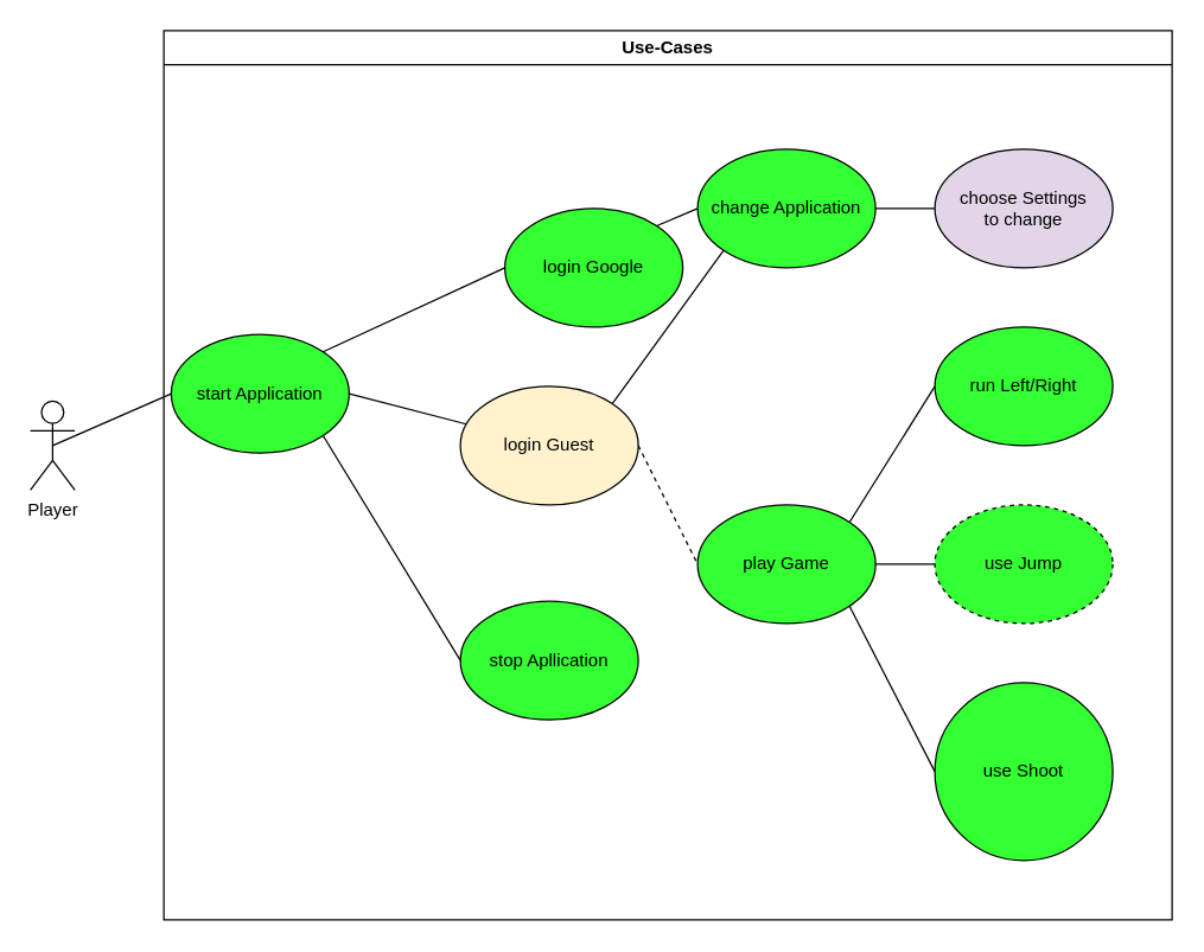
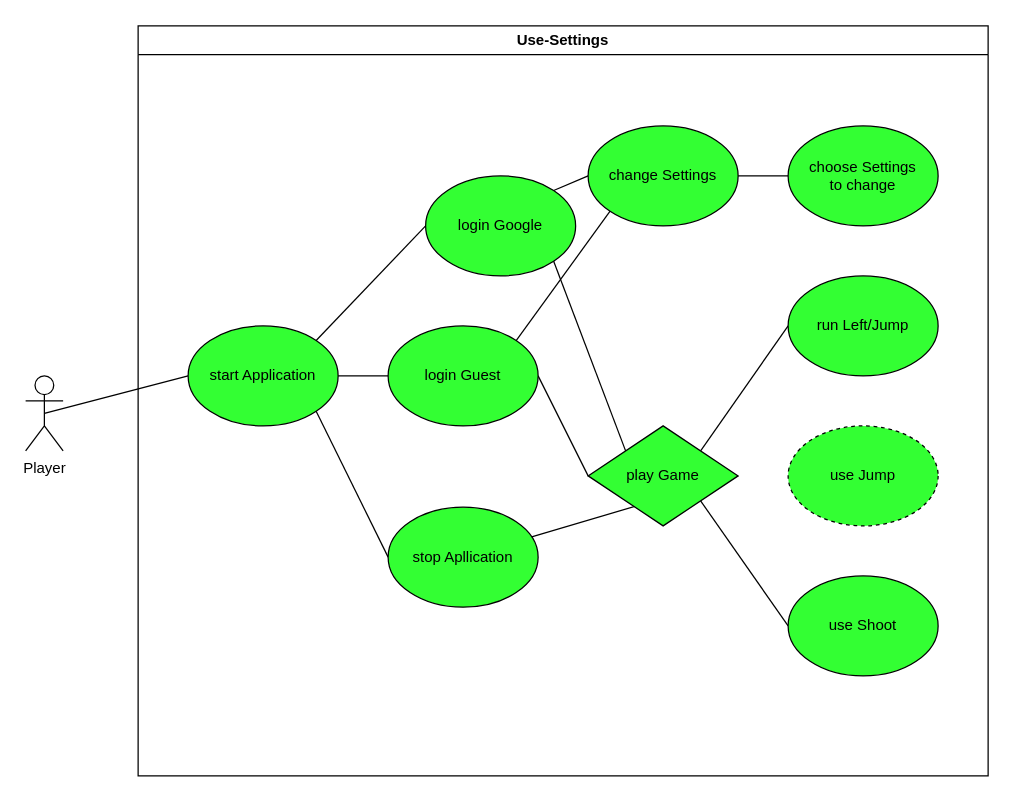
  <mxCell id="0" />
  <mxCell id="1" parent="0" />
  <mxCell id="2" style="rounded=0;orthogonalLoop=1;jettySize=auto;html=1;exitX=0.5;exitY=0.5;exitDx=0;exitDy=0;exitPerimeter=0;entryX=0;entryY=0.5;entryDx=0;entryDy=0;endArrow=none;endFill=0;" parent="1" source="3" target="7" edge="1"><mxGeometry relative="1" as="geometry" /></mxCell>
- <mxCell id="3" value="&lt;div&gt;Player&lt;/div&gt;" style="shape=umlActor;verticalLabelPosition=bottom;labelBackgroundColor=#ffffff;verticalAlign=top;html=1;outlineConnect=0;" parent="1" vertex="1"><mxGeometry x="20" y="270" width="30" height="60" as="geometry" /></mxCell>
- <mxCell id="4" value="Use-Cases" style="swimlane;whiteSpace=wrap" parent="1" vertex="1"><mxGeometry x="110" y="20" width="680" height="600" as="geometry" /></mxCell>
+ <mxCell id="3" value="&lt;div&gt;Player&lt;/div&gt;" style="shape=umlActor;verticalLabelPosition=bottom;labelBackgroundColor=#ffffff;verticalAlign=top;html=1;outlineConnect=0;" parent="1" vertex="1"><mxGeometry x="20" y="300" width="30" height="60" as="geometry" /></mxCell>
+ <mxCell id="4" value="Use-Settings" style="swimlane;whiteSpace=wrap" parent="1" vertex="1"><mxGeometry x="110" y="20" width="680" height="600" as="geometry" /></mxCell>
  <mxCell id="5" style="edgeStyle=none;rounded=0;orthogonalLoop=1;jettySize=auto;html=1;exitX=1;exitY=0.5;exitDx=0;exitDy=0;endArrow=none;endFill=0;" parent="4" source="7" target="14" edge="1"><mxGeometry relative="1" as="geometry" /></mxCell>
  <mxCell id="6" style="edgeStyle=none;rounded=0;orthogonalLoop=1;jettySize=auto;html=1;exitX=1;exitY=1;exitDx=0;exitDy=0;entryX=0;entryY=0.5;entryDx=0;entryDy=0;endArrow=none;endFill=0;" parent="4" source="7" target="15" edge="1"><mxGeometry relative="1" as="geometry" /></mxCell>
- <mxCell id="7" value="start Application" style="ellipse;whiteSpace=wrap;html=1;fillColor=#33FF33;" parent="4" vertex="1"><mxGeometry x="5" y="205" width="120" height="80" as="geometry" /></mxCell>
+ <mxCell id="7" value="start Application" style="ellipse;whiteSpace=wrap;html=1;fillColor=#33FF33;" parent="4" vertex="1"><mxGeometry x="40" y="240" width="120" height="80" as="geometry" /></mxCell>
  <mxCell id="8" style="edgeStyle=none;rounded=0;orthogonalLoop=1;jettySize=auto;html=1;exitX=0;exitY=0.5;exitDx=0;exitDy=0;entryX=1;entryY=0;entryDx=0;entryDy=0;endArrow=none;endFill=0;" parent="4" source="11" target="7" edge="1"><mxGeometry relative="1" as="geometry" /></mxCell>
  <mxCell id="9" style="edgeStyle=none;rounded=0;orthogonalLoop=1;jettySize=auto;html=1;exitX=1;exitY=0;exitDx=0;exitDy=0;entryX=0;entryY=0.5;entryDx=0;entryDy=0;endArrow=none;endFill=0;" parent="4" source="11" target="17" edge="1"><mxGeometry relative="1" as="geometry" /></mxCell>
+ <mxCell id="10" style="edgeStyle=none;rounded=0;orthogonalLoop=1;jettySize=auto;html=1;exitX=1;exitY=1;exitDx=0;exitDy=0;entryX=0;entryY=0;entryDx=0;entryDy=0;endArrow=none;endFill=0;" parent="4" source="11" target="21" edge="1"><mxGeometry relative="1" as="geometry" /></mxCell>
  <mxCell id="11" value="login Google" style="ellipse;whiteSpace=wrap;html=1;fillColor=#33FF33;" parent="4" vertex="1"><mxGeometry x="230" y="120" width="120" height="80" as="geometry" /></mxCell>
- <mxCell id="12" style="edgeStyle=none;rounded=0;orthogonalLoop=1;jettySize=auto;html=1;exitX=1;exitY=0.5;exitDx=0;exitDy=0;entryX=0;entryY=0.5;entryDx=0;entryDy=0;endArrow=none;endFill=0;dashed=1;" parent="4" source="14" target="21" edge="1"><mxGeometry relative="1" as="geometry" /></mxCell>
+ <mxCell id="12" style="edgeStyle=none;rounded=0;orthogonalLoop=1;jettySize=auto;html=1;exitX=1;exitY=0.5;exitDx=0;exitDy=0;entryX=0;entryY=0.5;entryDx=0;entryDy=0;endArrow=none;endFill=0;" parent="4" source="14" target="21" edge="1"><mxGeometry relative="1" as="geometry" /></mxCell>
  <mxCell id="13" style="edgeStyle=none;rounded=0;orthogonalLoop=1;jettySize=auto;html=1;exitX=1;exitY=0;exitDx=0;exitDy=0;entryX=0;entryY=1;entryDx=0;entryDy=0;endArrow=none;endFill=0;" parent="4" source="14" target="17" edge="1"><mxGeometry relative="1" as="geometry" /></mxCell>
- <mxCell id="14" value="login Guest" style="ellipse;whiteSpace=wrap;html=1;fillColor=#fff2cc;" parent="4" vertex="1"><mxGeometry x="200" y="240" width="120" height="80" as="geometry" /></mxCell>
+ <mxCell id="14" value="login Guest" style="ellipse;whiteSpace=wrap;html=1;fillColor=#33FF33;" parent="4" vertex="1"><mxGeometry x="200" y="240" width="120" height="80" as="geometry" /></mxCell>
  <mxCell id="15" value="stop Apllication" style="ellipse;whiteSpace=wrap;html=1;fillColor=#33FF33;" parent="4" vertex="1"><mxGeometry x="200" y="385" width="120" height="80" as="geometry" /></mxCell>
  <mxCell id="16" style="edgeStyle=none;rounded=0;orthogonalLoop=1;jettySize=auto;html=1;exitX=1;exitY=0.5;exitDx=0;exitDy=0;entryX=0;entryY=0.5;entryDx=0;entryDy=0;endArrow=none;endFill=0;" parent="4" source="17" target="22" edge="1"><mxGeometry relative="1" as="geometry" /></mxCell>
- <mxCell id="17" value="change Application" style="ellipse;whiteSpace=wrap;html=1;fillColor=#33FF33;" parent="4" vertex="1"><mxGeometry x="360" y="80" width="120" height="80" as="geometry" /></mxCell>
+ <mxCell id="17" value="change Settings" style="ellipse;whiteSpace=wrap;html=1;fillColor=#33FF33;" parent="4" vertex="1"><mxGeometry x="360" y="80" width="120" height="80" as="geometry" /></mxCell>
  <mxCell id="18" style="edgeStyle=none;rounded=0;orthogonalLoop=1;jettySize=auto;html=1;exitX=1;exitY=0;exitDx=0;exitDy=0;entryX=0;entryY=0.5;entryDx=0;entryDy=0;endArrow=none;endFill=0;" parent="4" source="21" target="23" edge="1"><mxGeometry relative="1" as="geometry" /></mxCell>
- <mxCell id="19" style="edgeStyle=none;rounded=0;orthogonalLoop=1;jettySize=auto;html=1;exitX=1;exitY=0.5;exitDx=0;exitDy=0;entryX=0;entryY=0.5;entryDx=0;entryDy=0;endArrow=none;endFill=0;" parent="4" source="21" target="24" edge="1"><mxGeometry relative="1" as="geometry" /></mxCell>
+ <mxCell id="19" style="edgeStyle=none;rounded=0;orthogonalLoop=1;jettySize=auto;html=1;exitX=1;exitY=0.5;exitDx=0;exitDy=0;endArrow=none;endFill=0;" parent="4" source="21" target="15" edge="1"><mxGeometry relative="1" as="geometry" /></mxCell>
  <mxCell id="20" style="edgeStyle=none;rounded=0;orthogonalLoop=1;jettySize=auto;html=1;exitX=1;exitY=1;exitDx=0;exitDy=0;entryX=0;entryY=0.5;entryDx=0;entryDy=0;endArrow=none;endFill=0;" parent="4" source="21" target="25" edge="1"><mxGeometry relative="1" as="geometry" /></mxCell>
- <mxCell id="21" value="play Game" style="ellipse;whiteSpace=wrap;html=1;fillColor=#33FF33;" parent="4" vertex="1"><mxGeometry x="360" y="320" width="120" height="80" as="geometry" /></mxCell>
- <mxCell id="22" value="choose Settings&lt;br&gt;to change" style="ellipse;whiteSpace=wrap;html=1;fillColor=#e1d5e7;" parent="4" vertex="1"><mxGeometry x="520" y="80" width="120" height="80" as="geometry" /></mxCell>
- <mxCell id="23" value="run Left/Right" style="ellipse;whiteSpace=wrap;html=1;fillColor=#33FF33;" parent="4" vertex="1"><mxGeometry x="520" y="200" width="120" height="80" as="geometry" /></mxCell>
+ <mxCell id="21" value="play Game" style="rhombus;whiteSpace=wrap;html=1;fillColor=#33FF33;" parent="4" vertex="1"><mxGeometry x="360" y="320" width="120" height="80" as="geometry" /></mxCell>
+ <mxCell id="22" value="choose Settings&lt;br&gt;to change" style="ellipse;whiteSpace=wrap;html=1;fillColor=#33FF33;" parent="4" vertex="1"><mxGeometry x="520" y="80" width="120" height="80" as="geometry" /></mxCell>
+ <mxCell id="23" value="run Left/Jump" style="ellipse;whiteSpace=wrap;html=1;fillColor=#33FF33;" parent="4" vertex="1"><mxGeometry x="520" y="200" width="120" height="80" as="geometry" /></mxCell>
  <mxCell id="24" value="use Jump" style="ellipse;whiteSpace=wrap;html=1;fillColor=#33FF33;dashed=1;" parent="4" vertex="1"><mxGeometry x="520" y="320" width="120" height="80" as="geometry" /></mxCell>
- <mxCell id="25" value="use Shoot" style="ellipse;whiteSpace=wrap;html=1;fillColor=#33FF33;" parent="4" vertex="1"><mxGeometry x="520" y="440" width="120" height="120" as="geometry" /></mxCell>
+ <mxCell id="25" value="use Shoot" style="ellipse;whiteSpace=wrap;html=1;fillColor=#33FF33;" parent="4" vertex="1"><mxGeometry x="520" y="440" width="120" height="80" as="geometry" /></mxCell>
